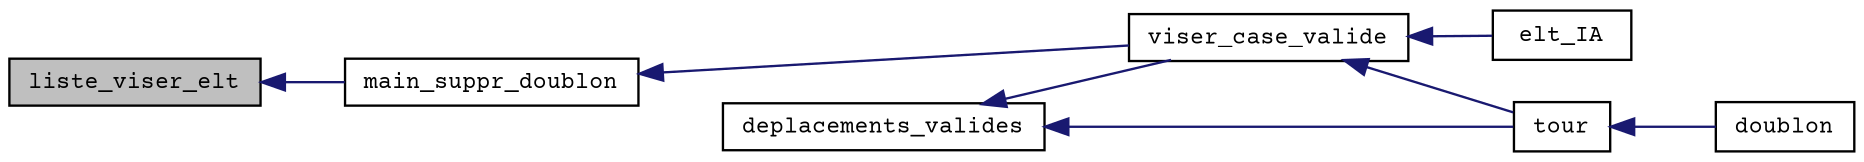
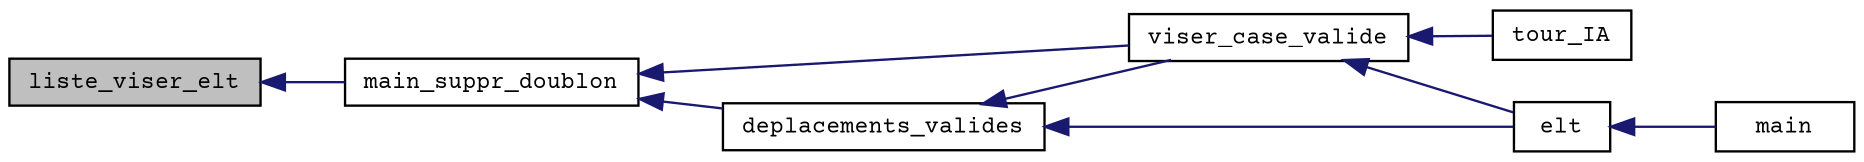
  digraph {
    fontname="Courier Prime"
    rankdir=LR
    node [color=black fontname="Courier Prime" fontsize=10 shape=record]
    edge [color=midnightblue dir=back fontname="Courier Prime" fontsize=10 labelfontname=Helvetica labelfontsize=10 style=solid]
    n1 [fillcolor=grey75 fontcolor=black height=0.2 label=liste_viser_elt style=filled width=0.4]
    n2 [height=0.2 label=main_suppr_doublon width=0.4]
    n3 [height=0.2 label=deplacements_valides width=0.4]
    n4 [height=0.2 label=viser_case_valide width=0.4]
-   n5 [height=0.2 label=tour width=0.4]
-   n6 [height=0.2 label=elt_IA width=0.4]
-   n7 [height=0.2 label=doublon width=0.4]
+   n5 [height=0.2 label=elt width=0.4]
+   n6 [height=0.2 label=tour_IA width=0.4]
+   n7 [height=0.2 label=main width=0.4]
    n1 -> n2
+   n2 -> n3
    n2 -> n4
    n3 -> n4
    n3 -> n5
    n4 -> n5
    n4 -> n6
    n5 -> n7
  }
